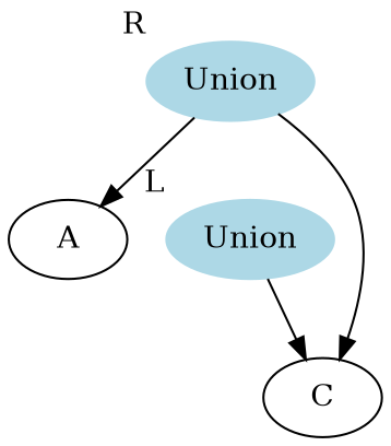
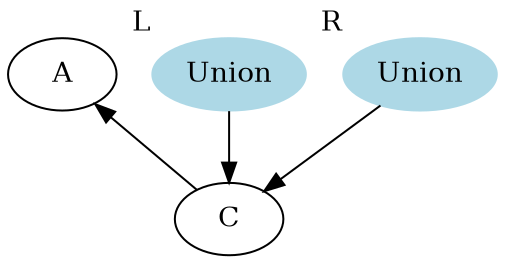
  digraph {
    n1 [color=lightblue label=Union style=filled xlabel=L]
    n2 [label=A]
    n3 [label=C]
    n4 [color=lightblue label=Union style=filled xlabel=R]
    subgraph sub_1 {
      rank=same
      n1
      n2
    }
    n1 -> n3
    n2 -> n1 [style=invis]
-   n4 -> n2
+   n3 -> n2
    n4 -> n3
  }
